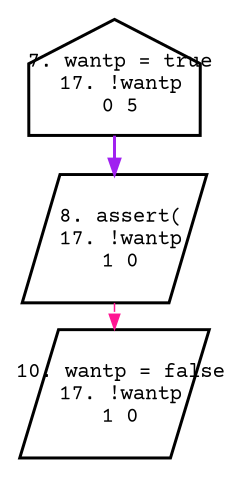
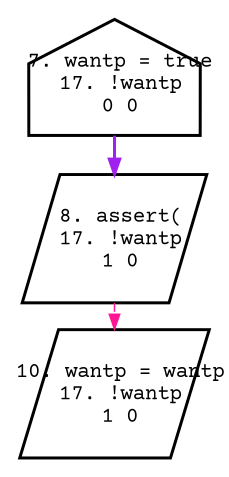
  digraph {
    fontname="Courier Prime"
    ranksep=.25
    node [fixedsize=true fontname="Courier Prime" fontsize=14 shape=parallelogram style=bold]
    edge [fontname="Courier Prime"]
-   n1 [height=1.2 label=" 7. wantp = true\n 17. !wantp\n 0 5\n" shape=house width=1.6]
+   n1 [height=1.2 label=" 7. wantp = true\n 17. !wantp\n 0 0\n" shape=house width=1.6]
    n2 [height=1.2 label=" 8. assert(\n 17. !wantp\n 1 0\n" width=1.6]
-   n3 [height=1.2 label=" 10. wantp = false\n 17. !wantp\n 1 0\n" width=1.6]
+   n3 [height=1.2 label=" 10. wantp = wantp\n 17. !wantp\n 1 0\n" width=1.6]
    n1 -> n2 [color=purple style=bold]
    n2 -> n3 [color=deeppink style=dashed]
  }
